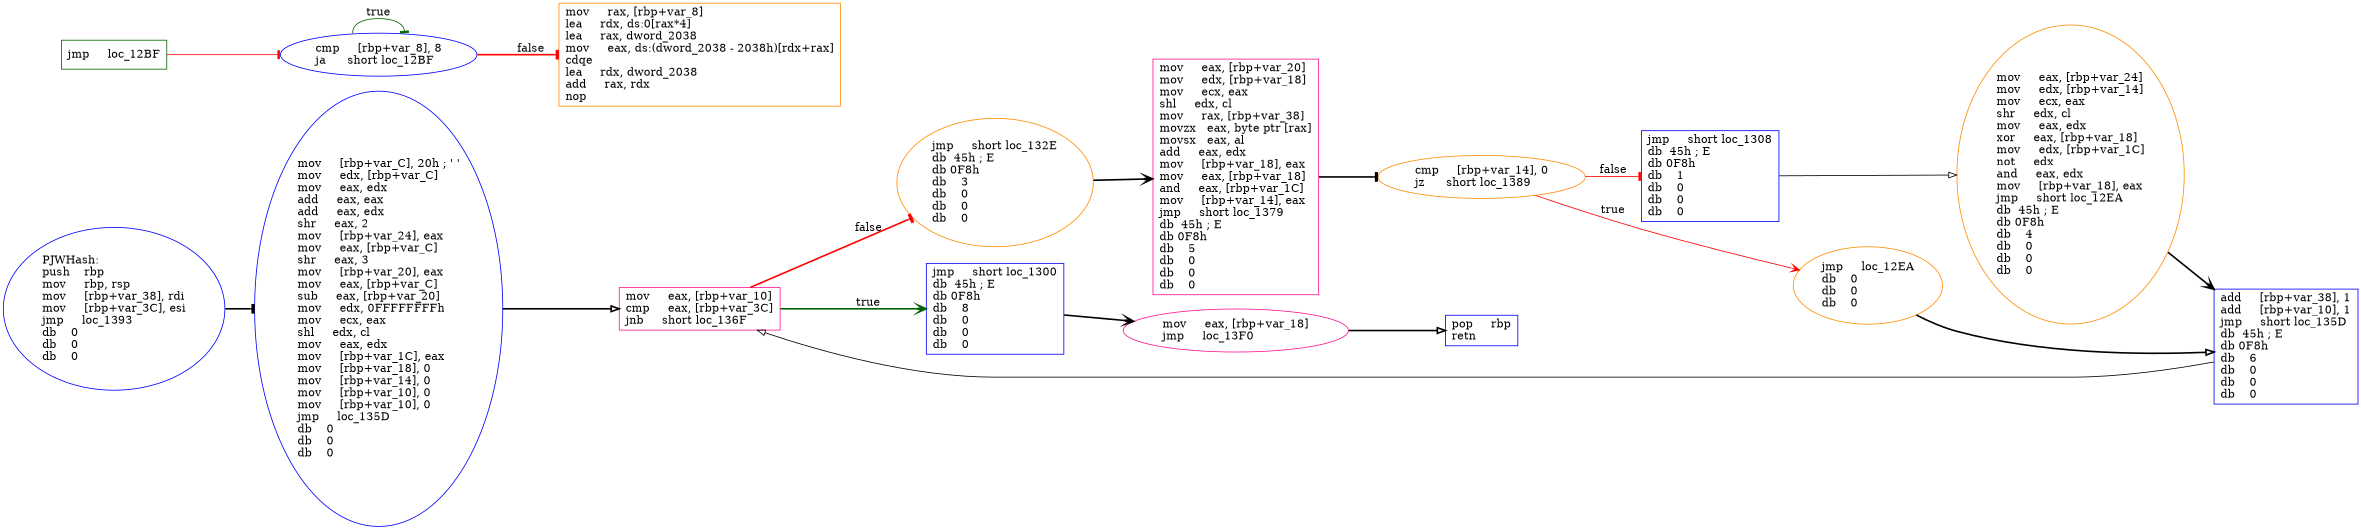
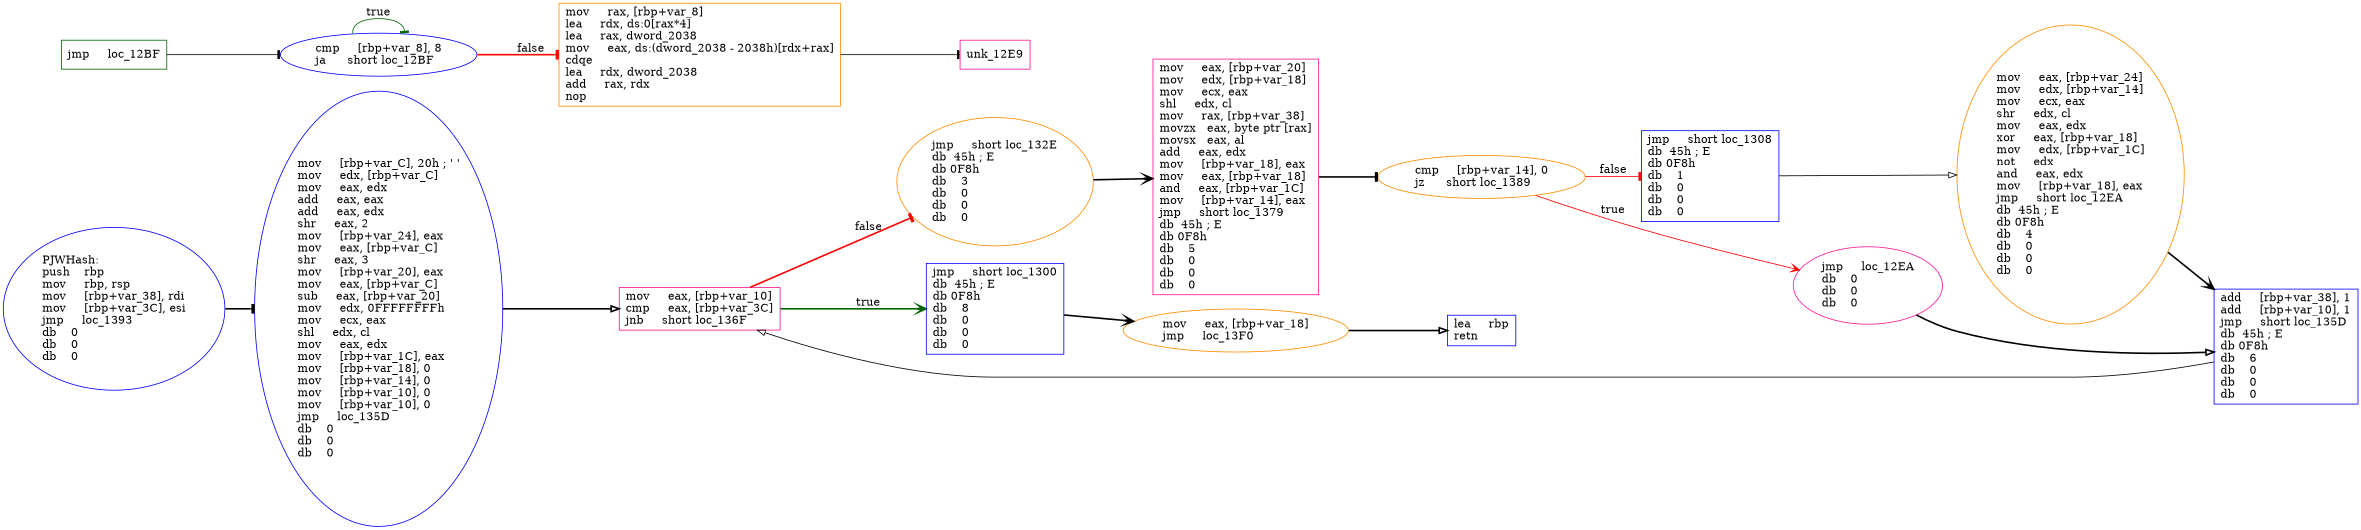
  digraph {
    rankdir=LR
    node [color=blue shape=box]
    edge [arrowhead=tee style=bold]
    n1 [label="PJWHash:\lpush    rbp\lmov     rbp, rsp\lmov     [rbp+var_38], rdi\lmov     [rbp+var_3C], esi\ljmp     loc_1393\ldb    0\ldb    0\ldb    0\l" shape=ellipse]
    n2 [label="mov     [rbp+var_C], 20h ; ' '\lmov     edx, [rbp+var_C]\lmov     eax, edx\ladd     eax, eax\ladd     eax, edx\lshr     eax, 2\lmov     [rbp+var_24], eax\lmov     eax, [rbp+var_C]\lshr     eax, 3\lmov     [rbp+var_20], eax\lmov     eax, [rbp+var_C]\lsub     eax, [rbp+var_20]\lmov     edx, 0FFFFFFFFh\lmov     ecx, eax\lshl     edx, cl\lmov     eax, edx\lmov     [rbp+var_1C], eax\lmov     [rbp+var_18], 0\lmov     [rbp+var_14], 0\lmov     [rbp+var_10], 0\lmov     [rbp+var_10], 0\ljmp     loc_135D\ldb    0\ldb    0\ldb    0\l" shape=ellipse]
    n3 [color=deeppink label="mov     eax, [rbp+var_10]\lcmp     eax, [rbp+var_3C]\ljnb     short loc_136F\l"]
    n4 [label="cmp     [rbp+var_8], 8\lja      short loc_12BF\l" shape=ellipse]
    n5 [color=darkorange label="mov     rax, [rbp+var_8]\llea     rdx, ds:0[rax*4]\llea     rax, dword_2038\lmov     eax, ds:(dword_2038 - 2038h)[rdx+rax]\lcdqe\llea     rdx, dword_2038\ladd     rax, rdx\lnop\l"]
+   n6 [color=deeppink label="unk_12E9\l"]
    n7 [label="add     [rbp+var_38], 1\ladd     [rbp+var_10], 1\ljmp     short loc_135D\ldb  45h ; E\ldb 0F8h\ldb    6\ldb    0\ldb    0\ldb    0\l"]
    n8 [color=darkorange label="jmp     short loc_132E\ldb  45h ; E\ldb 0F8h\ldb    3\ldb    0\ldb    0\ldb    0\l" shape=ellipse]
    n9 [label="jmp     short loc_1300\ldb  45h ; E\ldb 0F8h\ldb    8\ldb    0\ldb    0\ldb    0\l"]
-   n10 [color=deeppink label="mov     eax, [rbp+var_18]\ljmp     loc_13F0\l" shape=ellipse]
-   n11 [label="pop     rbp\lretn\l"]
+   n10 [color=darkorange label="mov     eax, [rbp+var_18]\ljmp     loc_13F0\l" shape=ellipse]
+   n11 [label="lea     rbp\lretn\l"]
    n12 [color=darkorange label="mov     eax, [rbp+var_24]\lmov     edx, [rbp+var_14]\lmov     ecx, eax\lshr     edx, cl\lmov     eax, edx\lxor     eax, [rbp+var_18]\lmov     edx, [rbp+var_1C]\lnot     edx\land     eax, edx\lmov     [rbp+var_18], eax\ljmp     short loc_12EA\ldb  45h ; E\ldb 0F8h\ldb    4\ldb    0\ldb    0\ldb    0\l" shape=ellipse]
    n13 [color=deeppink label="mov     eax, [rbp+var_20]\lmov     edx, [rbp+var_18]\lmov     ecx, eax\lshl     edx, cl\lmov     rax, [rbp+var_38]\lmovzx   eax, byte ptr [rax]\lmovsx   eax, al\ladd     eax, edx\lmov     [rbp+var_18], eax\lmov     eax, [rbp+var_18]\land     eax, [rbp+var_1C]\lmov     [rbp+var_14], eax\ljmp     short loc_1379\ldb  45h ; E\ldb 0F8h\ldb    5\ldb    0\ldb    0\ldb    0\l"]
    n14 [color=darkorange label="cmp     [rbp+var_14], 0\ljz      short loc_1389\l" shape=ellipse]
    n15 [label="jmp     short loc_1308\ldb  45h ; E\ldb 0F8h\ldb    1\ldb    0\ldb    0\ldb    0\l"]
-   n16 [color=darkorange label="jmp     loc_12EA\ldb    0\ldb    0\ldb    0\l" shape=ellipse]
+   n16 [color=deeppink label="jmp     loc_12EA\ldb    0\ldb    0\ldb    0\l" shape=ellipse]
    n17 [color=darkgreen label="jmp     loc_12BF\l"]
    n1 -> n2
    n2 -> n3 [arrowhead=onormal]
    n3 -> n8 [color=red label=false]
    n3 -> n9 [arrowhead=vee color=darkgreen label=true]
    n4 -> n4 [color=darkgreen label=true style=solid]
    n4 -> n5 [color=red label=false]
+   n5 -> n6 [style=solid]
    n7 -> n3 [arrowhead=onormal style=solid]
    n8 -> n13 [arrowhead=vee]
    n9 -> n10 [arrowhead=vee]
    n10 -> n11 [arrowhead=onormal]
    n12 -> n7 [arrowhead=vee]
    n13 -> n14
    n14 -> n15 [color=red label=false style=solid]
    n14 -> n16 [arrowhead=vee color=red label=true style=solid]
    n15 -> n12 [arrowhead=onormal style=solid]
    n16 -> n7 [arrowhead=onormal]
-   n17 -> n4 [style=solid color=red]
+   n17 -> n4 [style=solid]
  }
